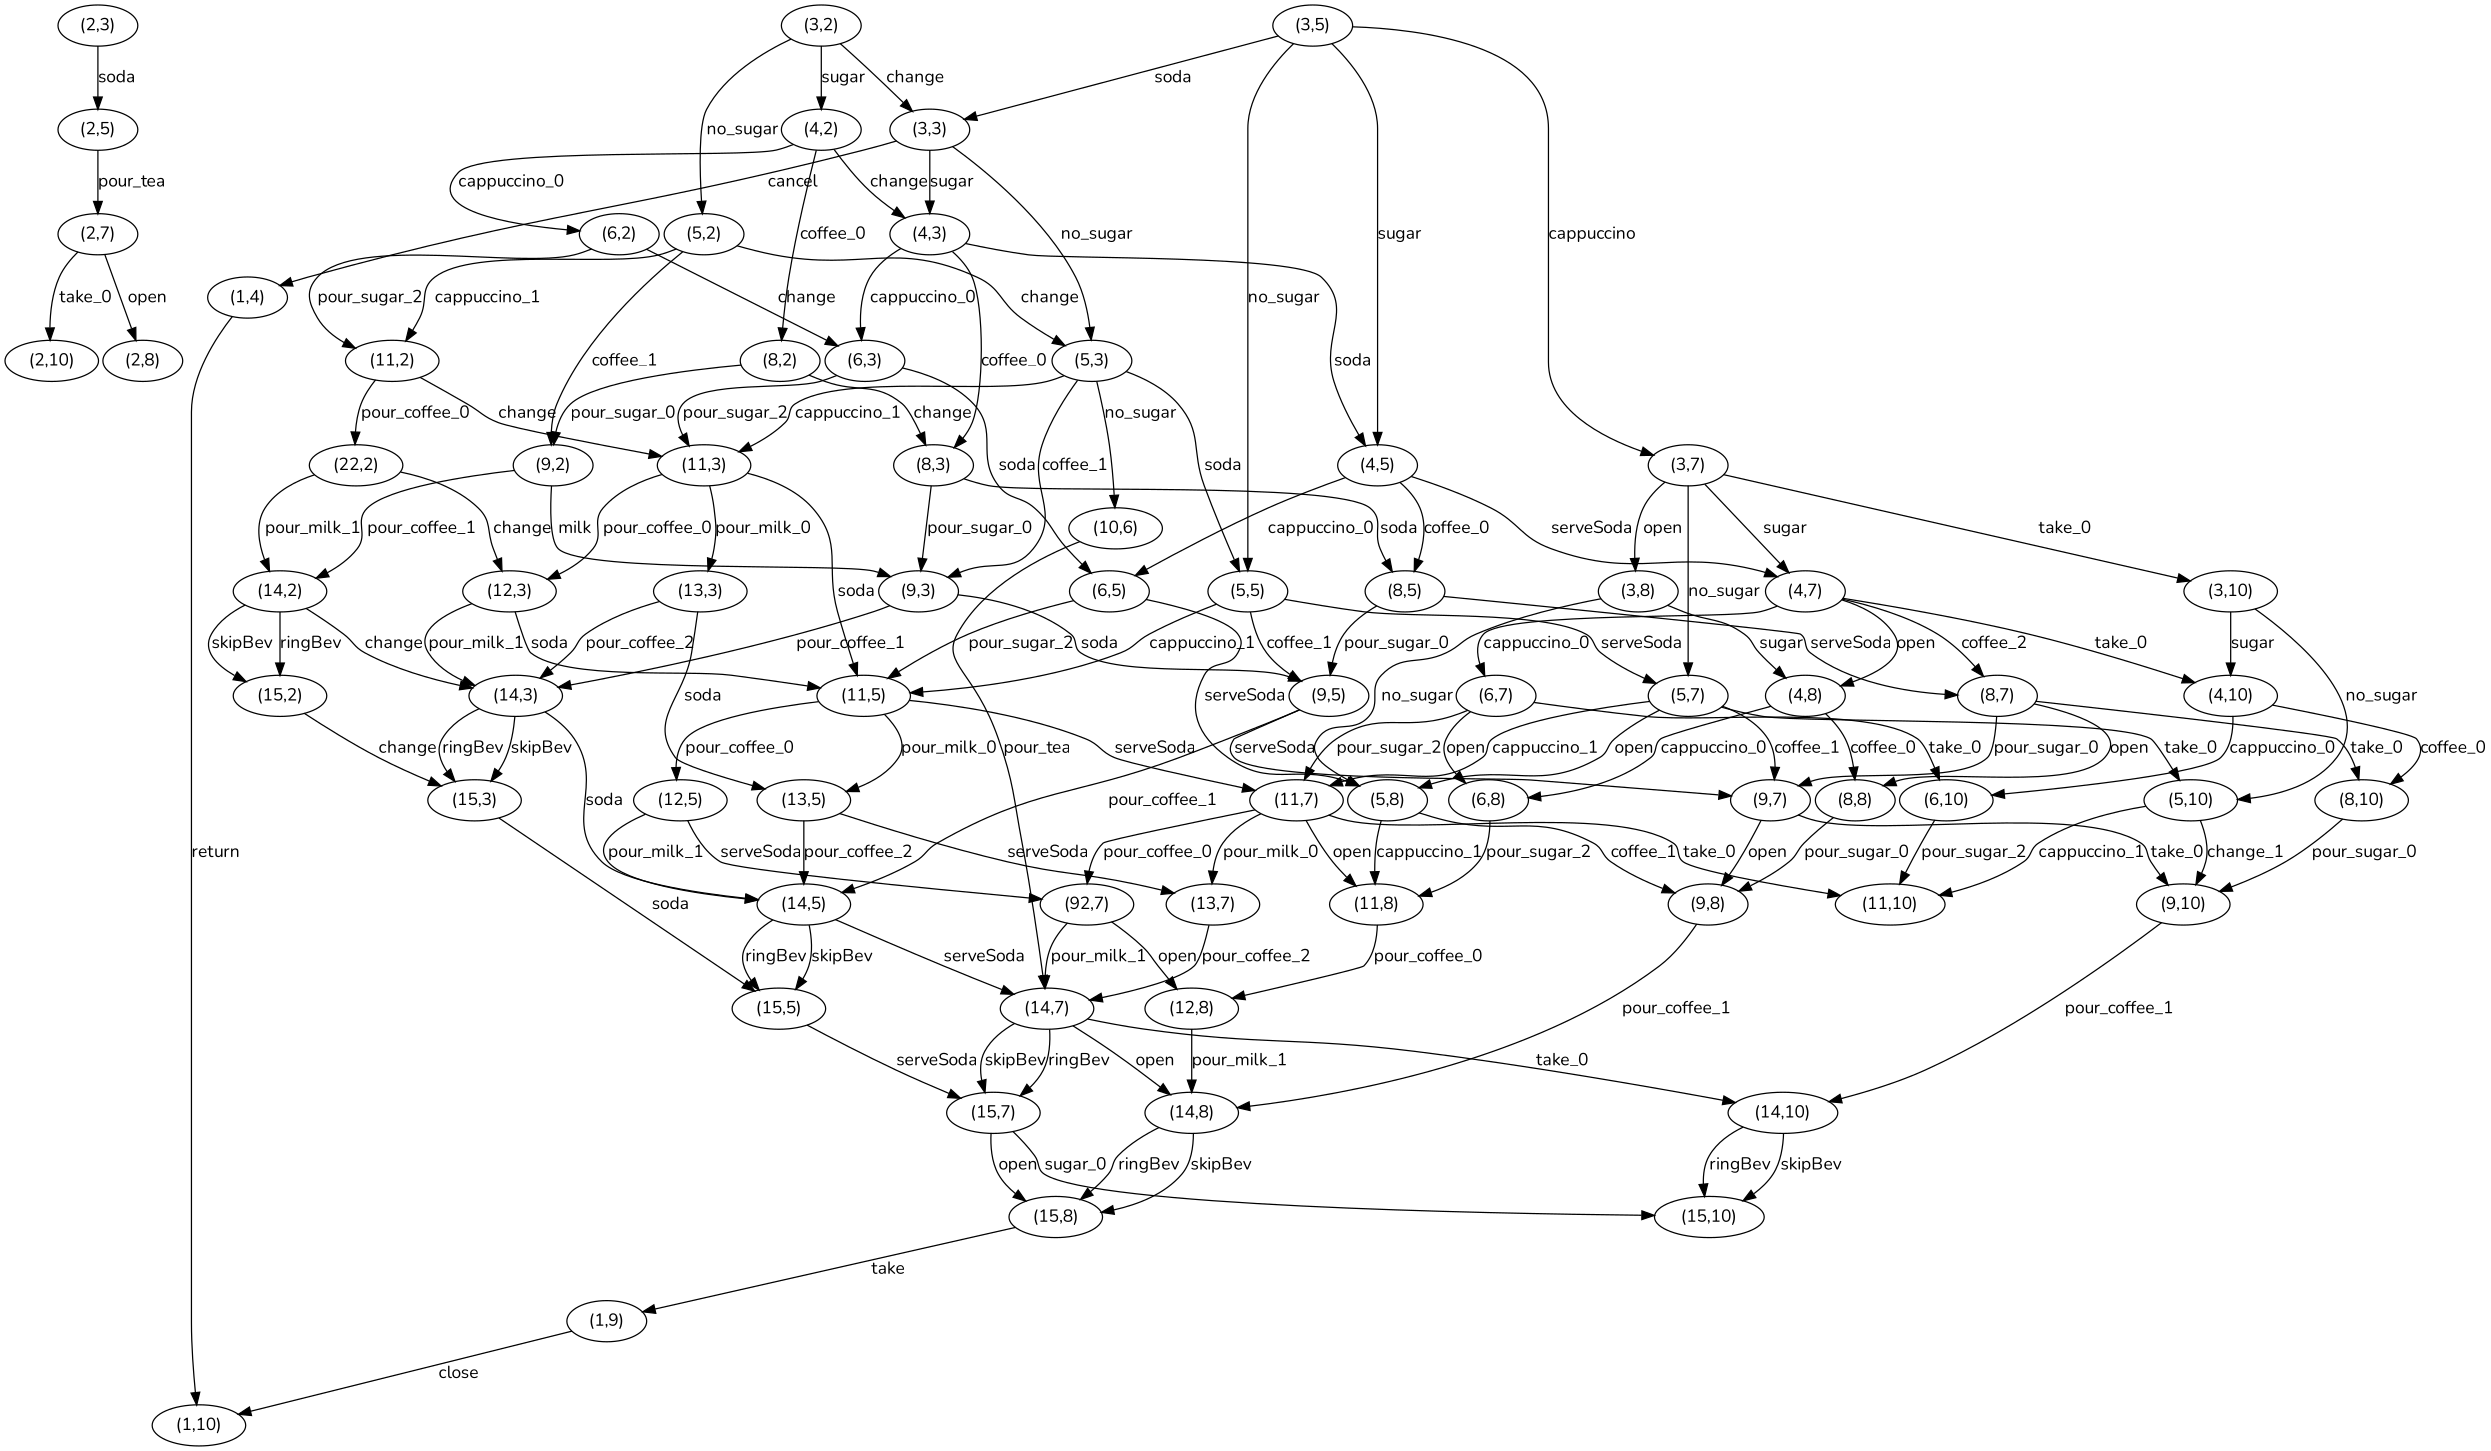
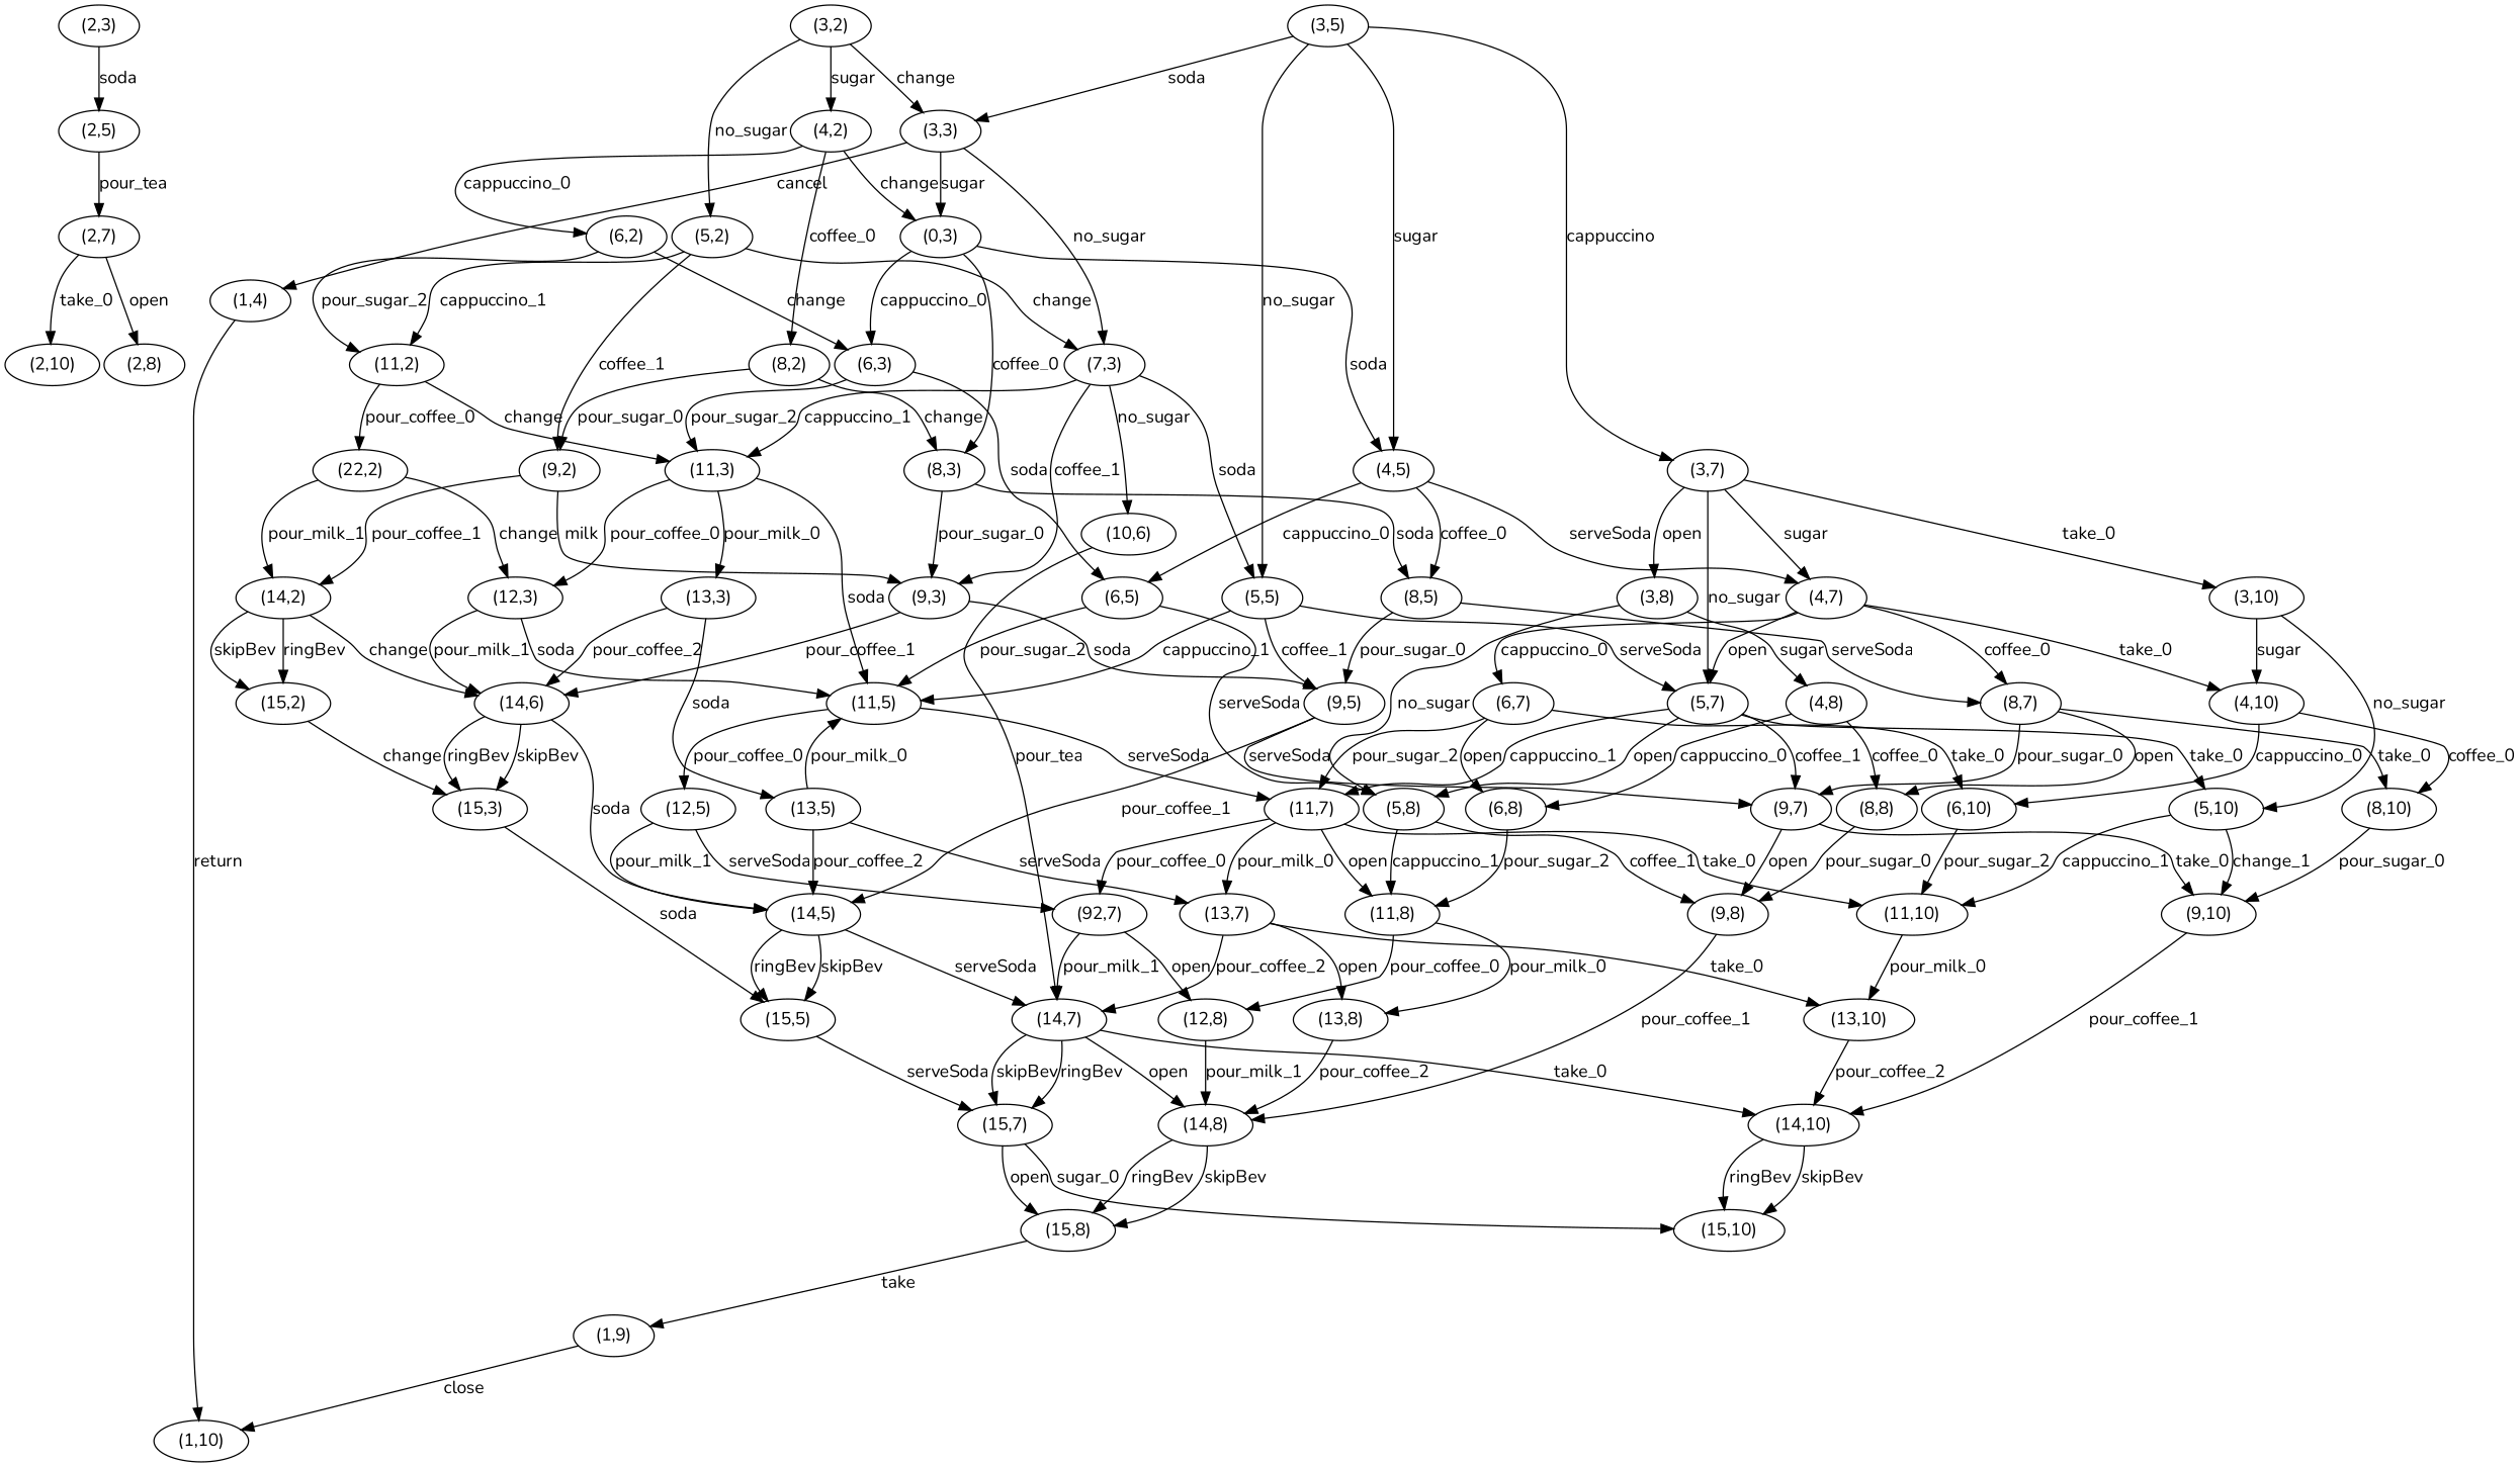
  digraph {
    fontname=Nunito
    mclimit=10.0
    nodesep=0.05
    node [fontname=Nunito]
    edge [fontname=Nunito]
    n1 [height=0.25 label="(2,3)" width=0.25]
    n2 [height=0.25 label="(2,5)" width=0.25]
    n3 [height=0.25 label="(3,2)" width=0.25]
    n4 [height=0.25 label="(5,2)" width=0.25]
    n5 [height=0.25 label="(4,2)" width=0.25]
    n6 [height=0.25 label="(3,3)" width=0.25]
    n7 [height=0.25 label="(2,7)" width=0.25]
    n8 [height=0.25 label="(9,2)" width=0.25]
    n9 [height=0.25 label="(11,2)" width=0.25]
-   n10 [height=0.25 label="(5,3)" width=0.25]
+   n10 [height=0.25 label="(7,3)" width=0.25]
    n11 [height=0.25 label="(6,2)" width=0.25]
    n12 [height=0.25 label="(8,2)" width=0.25]
-   n13 [height=0.25 label="(4,3)" width=0.25]
+   n13 [height=0.25 label="(0,3)" width=0.25]
    n14 [height=0.25 label="(1,4)" width=0.25]
    n15 [height=0.25 label="(2,10)" width=0.25]
    n16 [height=0.25 label="(2,8)" width=0.25]
    n17 [height=0.25 label="(14,2)" width=0.25]
    n18 [height=0.25 label="(9,3)" width=0.25]
    n19 [height=0.25 label="(22,2)" width=0.25]
    n20 [height=0.25 label="(11,3)" width=0.25]
    n21 [height=0.25 label="(5,5)" width=0.25]
    n22 [height=0.25 label="(10,6)" width=0.25]
    n23 [height=0.25 label="(6,3)" width=0.25]
    n24 [height=0.25 label="(8,3)" width=0.25]
    n25 [height=0.25 label="(4,5)" width=0.25]
    n26 [height=0.25 label="(3,5)" width=0.25]
    n27 [height=0.25 label="(3,7)" width=0.25]
    n28 [height=0.25 label="(1,10)" width=0.25]
    n29 [height=0.25 label="(15,2)" width=0.25]
-   n30 [height=0.25 label="(14,3)" width=0.25]
+   n30 [height=0.25 label="(14,6)" width=0.25]
    n31 [height=0.25 label="(9,5)" width=0.25]
    n32 [height=0.25 label="(12,3)" width=0.25]
    n33 [height=0.25 label="(13,3)" width=0.25]
    n34 [height=0.25 label="(11,5)" width=0.25]
    n35 [height=0.25 label="(5,7)" width=0.25]
    n36 [height=0.25 label="(14,7)" width=0.25]
    n37 [height=0.25 label="(6,5)" width=0.25]
    n38 [height=0.25 label="(8,5)" width=0.25]
    n39 [height=0.25 label="(4,7)" width=0.25]
    n40 [height=0.25 label="(3,10)" width=0.25]
    n41 [height=0.25 label="(3,8)" width=0.25]
    n42 [height=0.25 label="(15,3)" width=0.25]
    n43 [height=0.25 label="(14,5)" width=0.25]
    n44 [height=0.25 label="(9,7)" width=0.25]
    n45 [height=0.25 label="(13,5)" width=0.25]
    n46 [height=0.25 label="(12,5)" width=0.25]
    n47 [height=0.25 label="(11,7)" width=0.25]
    n48 [height=0.25 label="(5,10)" width=0.25]
    n49 [height=0.25 label="(5,8)" width=0.25]
    n50 [height=0.25 label="(15,7)" width=0.25]
    n51 [height=0.25 label="(14,10)" width=0.25]
    n52 [height=0.25 label="(14,8)" width=0.25]
    n53 [height=0.25 label="(8,7)" width=0.25]
    n54 [height=0.25 label="(6,7)" width=0.25]
    n55 [height=0.25 label="(4,10)" width=0.25]
    n56 [height=0.25 label="(4,8)" width=0.25]
    n57 [height=0.25 label="(15,5)" width=0.25]
    n58 [height=0.25 label="(9,10)" width=0.25]
    n59 [height=0.25 label="(9,8)" width=0.25]
    n60 [height=0.25 label="(92,7)" width=0.25]
    n61 [height=0.25 label="(13,7)" width=0.25]
    n62 [height=0.25 label="(11,10)" width=0.25]
    n63 [height=0.25 label="(11,8)" width=0.25]
    n64 [height=0.25 label="(15,10)" width=0.25]
    n65 [height=0.25 label="(15,8)" width=0.25]
    n66 [height=0.25 label="(6,10)" width=0.25]
    n67 [height=0.25 label="(6,8)" width=0.25]
    n68 [height=0.25 label="(8,10)" width=0.25]
    n69 [height=0.25 label="(8,8)" width=0.25]
    n70 [height=0.25 label="(12,8)" width=0.25]
+   n71 [height=0.25 label="(13,10)" width=0.25]
+   n72 [height=0.25 label="(13,8)" width=0.25]
    n73 [height=0.25 label="(1,9)" width=0.25]
    n1 -> n2 [label=soda]
    n2 -> n7 [label=pour_tea]
    n3 -> n4 [label=no_sugar]
    n3 -> n5 [label=sugar]
    n3 -> n6 [label=change]
    n4 -> n8 [label=coffee_1]
    n4 -> n9 [label=cappuccino_1]
    n4 -> n10 [label=change]
    n5 -> n11 [label=cappuccino_0]
    n5 -> n12 [label=coffee_0]
    n5 -> n13 [label=change]
    n6 -> n10 [label=no_sugar]
    n6 -> n13 [label=sugar]
    n6 -> n14 [label=cancel]
    n7 -> n15 [label=take_0]
    n7 -> n16 [label=open]
    n8 -> n17 [label=pour_coffee_1]
    n8 -> n18 [label=milk]
    n9 -> n19 [label=pour_coffee_0]
    n9 -> n20 [label=change]
    n10 -> n18 [label=coffee_1]
    n10 -> n20 [label=cappuccino_1]
    n10 -> n21 [label=soda]
    n10 -> n22 [label=no_sugar]
    n11 -> n9 [label=pour_sugar_2]
    n11 -> n23 [label=change]
    n12 -> n8 [label=pour_sugar_0]
    n12 -> n24 [label=change]
    n13 -> n23 [label=cappuccino_0]
    n13 -> n24 [label=coffee_0]
    n13 -> n25 [label=soda]
    n14 -> n28 [label=return]
    n17 -> n29 [label=skipBev]
    n17 -> n29 [label=ringBev]
    n17 -> n30 [label=change]
    n18 -> n30 [label=pour_coffee_1]
    n18 -> n31 [label=soda]
    n19 -> n17 [label=pour_milk_1]
    n19 -> n32 [label=change]
    n20 -> n32 [label=pour_coffee_0]
    n20 -> n33 [label=pour_milk_0]
    n20 -> n34 [label=soda]
    n21 -> n31 [label=coffee_1]
    n21 -> n34 [label=cappuccino_1]
    n21 -> n35 [label=serveSoda]
    n22 -> n36 [label=pour_tea]
    n23 -> n20 [label=pour_sugar_2]
    n23 -> n37 [label=soda]
    n24 -> n18 [label=pour_sugar_0]
    n24 -> n38 [label=soda]
    n25 -> n37 [label=cappuccino_0]
    n25 -> n38 [label=coffee_0]
    n25 -> n39 [label=serveSoda]
    n26 -> n6 [label=soda]
    n26 -> n21 [label=no_sugar]
    n26 -> n25 [label=sugar]
    n26 -> n27 [label=cappuccino]
    n27 -> n35 [label=no_sugar]
    n27 -> n39 [label=sugar]
    n27 -> n40 [label=take_0]
    n27 -> n41 [label=open]
    n29 -> n42 [label=change]
    n30 -> n42 [label=skipBev]
    n30 -> n42 [label=ringBev]
    n30 -> n43 [label=soda]
    n31 -> n43 [label=pour_coffee_1]
    n31 -> n44 [label=serveSoda]
    n32 -> n30 [label=pour_milk_1]
    n32 -> n34 [label=soda]
    n33 -> n30 [label=pour_coffee_2]
    n33 -> n45 [label=soda]
-   n34 -> n45 [label=pour_milk_0]
+   n45 -> n34 [label=pour_milk_0]
    n34 -> n46 [label=pour_coffee_0]
    n34 -> n47 [label=serveSoda]
    n35 -> n44 [label=coffee_1]
    n35 -> n47 [label=cappuccino_1]
    n35 -> n48 [label=take_0]
    n35 -> n49 [label=open]
    n36 -> n50 [label=skipBev]
    n36 -> n50 [label=ringBev]
    n36 -> n51 [label=take_0]
    n36 -> n52 [label=open]
    n37 -> n34 [label=pour_sugar_2]
    n37 -> n49 [label=serveSoda]
    n38 -> n31 [label=pour_sugar_0]
    n38 -> n53 [label=serveSoda]
-   n39 -> n53 [label=coffee_2]
+   n39 -> n53 [label=coffee_0]
    n39 -> n54 [label=cappuccino_0]
    n39 -> n55 [label=take_0]
-   n39 -> n56 [label=open]
+   n39 -> n35 [label=open]
    n40 -> n48 [label=no_sugar]
    n40 -> n55 [label=sugar]
    n41 -> n49 [label=no_sugar]
    n41 -> n56 [label=sugar]
    n42 -> n57 [label=soda]
    n43 -> n36 [label=serveSoda]
    n43 -> n57 [label=skipBev]
    n43 -> n57 [label=ringBev]
    n44 -> n58 [label=take_0]
    n44 -> n59 [label=open]
    n45 -> n43 [label=pour_coffee_2]
    n45 -> n61 [label=serveSoda]
    n46 -> n43 [label=pour_milk_1]
    n46 -> n60 [label=serveSoda]
    n47 -> n60 [label=pour_coffee_0]
    n47 -> n61 [label=pour_milk_0]
    n47 -> n62 [label=take_0]
    n47 -> n63 [label=open]
    n48 -> n58 [label=change_1]
    n48 -> n62 [label=cappuccino_1]
    n49 -> n59 [label=coffee_1]
    n49 -> n63 [label=cappuccino_1]
    n50 -> n64 [label=sugar_0]
    n50 -> n65 [label=open]
    n51 -> n64 [label=skipBev]
    n51 -> n64 [label=ringBev]
    n52 -> n65 [label=skipBev]
    n52 -> n65 [label=ringBev]
    n53 -> n44 [label=pour_sugar_0]
    n53 -> n68 [label=take_0]
    n53 -> n69 [label=open]
    n54 -> n47 [label=pour_sugar_2]
    n54 -> n66 [label=take_0]
    n54 -> n67 [label=open]
    n55 -> n66 [label=cappuccino_0]
    n55 -> n68 [label=coffee_0]
    n56 -> n67 [label=cappuccino_0]
    n56 -> n69 [label=coffee_0]
    n57 -> n50 [label=serveSoda]
    n58 -> n51 [label=pour_coffee_1]
    n59 -> n52 [label=pour_coffee_1]
    n60 -> n36 [label=pour_milk_1]
    n60 -> n70 [label=open]
    n61 -> n36 [label=pour_coffee_2]
+   n61 -> n71 [label=take_0]
+   n61 -> n72 [label=open]
+   n62 -> n71 [label=pour_milk_0]
    n63 -> n70 [label=pour_coffee_0]
+   n63 -> n72 [label=pour_milk_0]
    n65 -> n73 [label=take]
    n66 -> n62 [label=pour_sugar_2]
    n67 -> n63 [label=pour_sugar_2]
    n68 -> n58 [label=pour_sugar_0]
    n69 -> n59 [label=pour_sugar_0]
    n70 -> n52 [label=pour_milk_1]
+   n71 -> n51 [label=pour_coffee_2]
+   n72 -> n52 [label=pour_coffee_2]
    n73 -> n28 [label=close]
  }
